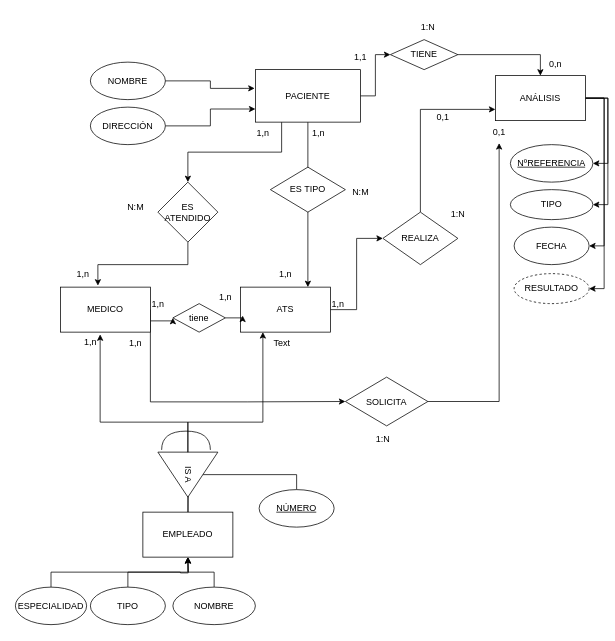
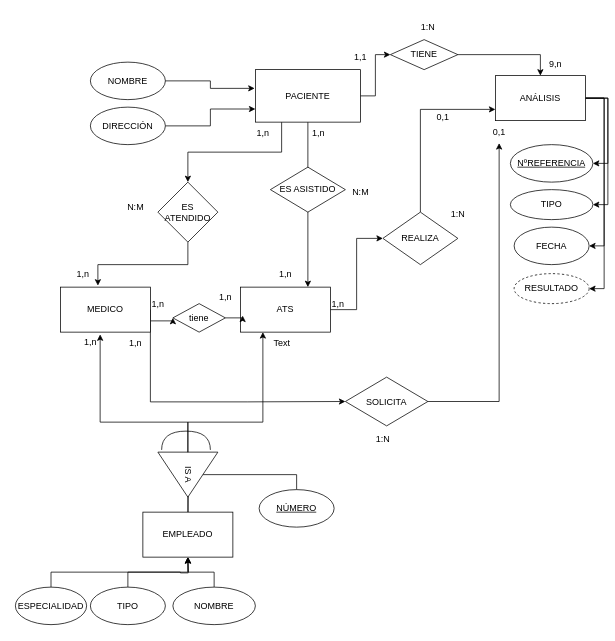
  <mxCell id="0" />
  <mxCell id="1" parent="0" />
  <mxCell id="2" style="edgeStyle=orthogonalEdgeStyle;rounded=0;orthogonalLoop=1;jettySize=auto;html=1;exitX=0.5;exitY=1;exitDx=0;exitDy=0;entryX=0.75;entryY=0;entryDx=0;entryDy=0;" edge="1" parent="1" source="5" target="10"><mxGeometry relative="1" as="geometry" /></mxCell>
  <mxCell id="3" style="edgeStyle=orthogonalEdgeStyle;rounded=0;orthogonalLoop=1;jettySize=auto;html=1;exitX=0.25;exitY=1;exitDx=0;exitDy=0;entryX=0.5;entryY=0;entryDx=0;entryDy=0;" edge="1" parent="1" source="5" target="36"><mxGeometry relative="1" as="geometry" /></mxCell>
  <mxCell id="4" style="edgeStyle=orthogonalEdgeStyle;rounded=0;orthogonalLoop=1;jettySize=auto;html=1;exitX=1;exitY=0.5;exitDx=0;exitDy=0;entryX=0;entryY=0.5;entryDx=0;entryDy=0;" edge="1" parent="1" source="5" target="60"><mxGeometry relative="1" as="geometry" /></mxCell>
  <mxCell id="5" value="PACIENTE" style="rounded=0;whiteSpace=wrap;html=1;" vertex="1" parent="1"><mxGeometry x="340" y="92" width="140" height="70" as="geometry" /></mxCell>
  <mxCell id="6" style="edgeStyle=orthogonalEdgeStyle;rounded=0;orthogonalLoop=1;jettySize=auto;html=1;exitX=1;exitY=0.5;exitDx=0;exitDy=0;entryX=0;entryY=0.5;entryDx=0;entryDy=0;" edge="1" parent="1" source="8" target="34"><mxGeometry relative="1" as="geometry"><Array as="points"><mxPoint x="200" y="535" /><mxPoint x="330" y="535" /></Array></mxGeometry></mxCell>
  <mxCell id="7" style="edgeStyle=orthogonalEdgeStyle;rounded=0;orthogonalLoop=1;jettySize=auto;html=1;exitX=1;exitY=0.75;exitDx=0;exitDy=0;entryX=0;entryY=0.5;entryDx=0;entryDy=0;" edge="1" parent="1" source="8" target="53"><mxGeometry relative="1" as="geometry" /></mxCell>
  <mxCell id="8" value="MEDICO" style="rounded=0;whiteSpace=wrap;html=1;" vertex="1" parent="1"><mxGeometry x="80" y="382" width="120" height="60" as="geometry" /></mxCell>
  <mxCell id="9" style="edgeStyle=orthogonalEdgeStyle;rounded=0;orthogonalLoop=1;jettySize=auto;html=1;exitX=1;exitY=0.5;exitDx=0;exitDy=0;entryX=0;entryY=0.5;entryDx=0;entryDy=0;" edge="1" parent="1" source="10" target="32"><mxGeometry relative="1" as="geometry" /></mxCell>
  <mxCell id="10" value="ATS" style="rounded=0;whiteSpace=wrap;html=1;" vertex="1" parent="1"><mxGeometry x="320" y="382" width="120" height="60" as="geometry" /></mxCell>
  <mxCell id="11" style="edgeStyle=orthogonalEdgeStyle;rounded=0;orthogonalLoop=1;jettySize=auto;html=1;exitX=1;exitY=0.5;exitDx=0;exitDy=0;entryX=0;entryY=0.75;entryDx=0;entryDy=0;" edge="1" parent="1" source="12" target="5"><mxGeometry relative="1" as="geometry" /></mxCell>
  <mxCell id="12" value="DIRECCIÓN" style="ellipse;whiteSpace=wrap;html=1;" vertex="1" parent="1"><mxGeometry x="120" y="142" width="100" height="50" as="geometry" /></mxCell>
  <mxCell id="13" value="NOMBRE" style="ellipse;whiteSpace=wrap;html=1;" vertex="1" parent="1"><mxGeometry x="120" y="82" width="100" height="50" as="geometry" /></mxCell>
  <mxCell id="14" style="edgeStyle=orthogonalEdgeStyle;rounded=0;orthogonalLoop=1;jettySize=auto;html=1;exitX=0.5;exitY=0;exitDx=0;exitDy=0;entryX=0.5;entryY=1;entryDx=0;entryDy=0;" edge="1" parent="1" source="15" target="39"><mxGeometry relative="1" as="geometry" /></mxCell>
  <mxCell id="15" value="ESPECIALIDAD" style="ellipse;whiteSpace=wrap;html=1;" vertex="1" parent="1"><mxGeometry x="20" y="782" width="95" height="50" as="geometry" /></mxCell>
  <mxCell id="16" style="edgeStyle=orthogonalEdgeStyle;rounded=0;orthogonalLoop=1;jettySize=auto;html=1;exitX=0.5;exitY=0;exitDx=0;exitDy=0;" edge="1" parent="1" source="17"><mxGeometry relative="1" as="geometry"><mxPoint x="250" y="742" as="targetPoint" /></mxGeometry></mxCell>
  <mxCell id="17" value="TIPO" style="ellipse;whiteSpace=wrap;html=1;" vertex="1" parent="1"><mxGeometry x="120" y="782" width="100" height="50" as="geometry" /></mxCell>
  <mxCell id="18" style="edgeStyle=orthogonalEdgeStyle;rounded=0;orthogonalLoop=1;jettySize=auto;html=1;exitX=0.5;exitY=0;exitDx=0;exitDy=0;" edge="1" parent="1" source="19"><mxGeometry relative="1" as="geometry"><mxPoint x="250" y="742" as="targetPoint" /></mxGeometry></mxCell>
  <mxCell id="19" value="NOMBRE" style="ellipse;whiteSpace=wrap;html=1;" vertex="1" parent="1"><mxGeometry x="230" y="782" width="110" height="50" as="geometry" /></mxCell>
  <mxCell id="20" style="edgeStyle=orthogonalEdgeStyle;rounded=0;orthogonalLoop=1;jettySize=auto;html=1;exitX=0.5;exitY=0;exitDx=0;exitDy=0;" edge="1" parent="1" source="21"><mxGeometry relative="1" as="geometry"><mxPoint x="250" y="742" as="targetPoint" /></mxGeometry></mxCell>
  <mxCell id="21" value="&lt;u&gt;NÚMERO&lt;/u&gt;" style="ellipse;whiteSpace=wrap;html=1;" vertex="1" parent="1"><mxGeometry x="345" y="652" width="100" height="50" as="geometry" /></mxCell>
  <mxCell id="22" value="&lt;u&gt;NºREFERENCIA&lt;/u&gt;" style="ellipse;whiteSpace=wrap;html=1;" vertex="1" parent="1"><mxGeometry x="680" y="192" width="110" height="50" as="geometry" /></mxCell>
  <mxCell id="23" style="edgeStyle=orthogonalEdgeStyle;rounded=0;orthogonalLoop=1;jettySize=auto;html=1;exitX=1;exitY=0.5;exitDx=0;exitDy=0;entryX=1;entryY=0.5;entryDx=0;entryDy=0;" edge="1" parent="1" source="27" target="22"><mxGeometry relative="1" as="geometry" /></mxCell>
  <mxCell id="24" style="edgeStyle=orthogonalEdgeStyle;rounded=0;orthogonalLoop=1;jettySize=auto;html=1;exitX=1;exitY=0.5;exitDx=0;exitDy=0;entryX=1;entryY=0.5;entryDx=0;entryDy=0;" edge="1" parent="1" source="27" target="29"><mxGeometry relative="1" as="geometry" /></mxCell>
  <mxCell id="25" style="edgeStyle=orthogonalEdgeStyle;rounded=0;orthogonalLoop=1;jettySize=auto;html=1;exitX=1;exitY=0.5;exitDx=0;exitDy=0;entryX=1;entryY=0.5;entryDx=0;entryDy=0;" edge="1" parent="1" source="27" target="28"><mxGeometry relative="1" as="geometry" /></mxCell>
  <mxCell id="26" style="edgeStyle=orthogonalEdgeStyle;rounded=0;orthogonalLoop=1;jettySize=auto;html=1;exitX=1;exitY=0.5;exitDx=0;exitDy=0;entryX=1;entryY=0.5;entryDx=0;entryDy=0;" edge="1" parent="1" source="27" target="61"><mxGeometry relative="1" as="geometry" /></mxCell>
  <mxCell id="27" value="ANÁLISIS" style="rounded=0;whiteSpace=wrap;html=1;" vertex="1" parent="1"><mxGeometry x="660" y="100" width="120" height="60" as="geometry" /></mxCell>
  <mxCell id="28" value="FECHA" style="ellipse;whiteSpace=wrap;html=1;" vertex="1" parent="1"><mxGeometry x="685" y="302" width="100" height="50" as="geometry" /></mxCell>
  <mxCell id="29" value="TIPO" style="ellipse;whiteSpace=wrap;html=1;" vertex="1" parent="1"><mxGeometry x="680" y="252" width="110" height="40" as="geometry" /></mxCell>
  <mxCell id="30" style="edgeStyle=orthogonalEdgeStyle;rounded=0;orthogonalLoop=1;jettySize=auto;html=1;exitX=1;exitY=0.5;exitDx=0;exitDy=0;entryX=-0.007;entryY=0.357;entryDx=0;entryDy=0;entryPerimeter=0;" edge="1" parent="1" source="13" target="5"><mxGeometry relative="1" as="geometry" /></mxCell>
  <mxCell id="31" style="edgeStyle=orthogonalEdgeStyle;rounded=0;orthogonalLoop=1;jettySize=auto;html=1;exitX=0.5;exitY=0;exitDx=0;exitDy=0;entryX=0;entryY=0.75;entryDx=0;entryDy=0;" edge="1" parent="1" source="32" target="27"><mxGeometry relative="1" as="geometry" /></mxCell>
  <mxCell id="32" value="REALIZA" style="rhombus;whiteSpace=wrap;html=1;" vertex="1" parent="1"><mxGeometry x="510" y="282" width="100" height="70" as="geometry" /></mxCell>
- <mxCell id="33" value="ES TIPO" style="rhombus;whiteSpace=wrap;html=1;" vertex="1" parent="1"><mxGeometry x="360" y="222" width="100" height="60" as="geometry" /></mxCell>
+ <mxCell id="33" value="ES ASISTIDO" style="rhombus;whiteSpace=wrap;html=1;" vertex="1" parent="1"><mxGeometry x="360" y="222" width="100" height="60" as="geometry" /></mxCell>
  <mxCell id="34" value="SOLICITA" style="rhombus;whiteSpace=wrap;html=1;" vertex="1" parent="1"><mxGeometry x="460" y="502" width="110" height="65" as="geometry" /></mxCell>
  <mxCell id="35" style="edgeStyle=orthogonalEdgeStyle;rounded=0;orthogonalLoop=1;jettySize=auto;html=1;exitX=1;exitY=0.5;exitDx=0;exitDy=0;" edge="1" parent="1" source="34" target="49"><mxGeometry relative="1" as="geometry" /></mxCell>
  <mxCell id="36" value="ES ATENDIDO" style="rhombus;whiteSpace=wrap;html=1;" vertex="1" parent="1"><mxGeometry x="210" y="242" width="80" height="80" as="geometry" /></mxCell>
  <mxCell id="37" style="edgeStyle=orthogonalEdgeStyle;rounded=0;orthogonalLoop=1;jettySize=auto;html=1;exitX=0.5;exitY=1;exitDx=0;exitDy=0;entryX=0.417;entryY=-0.033;entryDx=0;entryDy=0;entryPerimeter=0;" edge="1" parent="1" source="36" target="8"><mxGeometry relative="1" as="geometry" /></mxCell>
  <mxCell id="38" style="edgeStyle=orthogonalEdgeStyle;rounded=0;orthogonalLoop=1;jettySize=auto;html=1;exitX=0.5;exitY=0;exitDx=0;exitDy=0;entryX=0.25;entryY=1;entryDx=0;entryDy=0;" edge="1" parent="1" source="39" target="10"><mxGeometry relative="1" as="geometry"><Array as="points"><mxPoint x="250" y="562" /><mxPoint x="350" y="562" /></Array></mxGeometry></mxCell>
  <mxCell id="39" value="EMPLEADO" style="rounded=0;whiteSpace=wrap;html=1;" vertex="1" parent="1"><mxGeometry x="190" y="682" width="120" height="60" as="geometry" /></mxCell>
  <mxCell id="40" value="IS A" style="triangle;whiteSpace=wrap;html=1;rotation=90;" vertex="1" parent="1"><mxGeometry x="220" y="592" width="60" height="80" as="geometry" /></mxCell>
  <mxCell id="41" value="" style="shape=requiredInterface;html=1;verticalLabelPosition=bottom;sketch=0;direction=north;" vertex="1" parent="1"><mxGeometry x="215" y="574" width="65" height="25" as="geometry" /></mxCell>
  <mxCell id="42" style="edgeStyle=orthogonalEdgeStyle;rounded=0;orthogonalLoop=1;jettySize=auto;html=1;exitX=0;exitY=0.5;exitDx=0;exitDy=0;entryX=0.442;entryY=1.05;entryDx=0;entryDy=0;entryPerimeter=0;" edge="1" parent="1" source="40" target="8"><mxGeometry relative="1" as="geometry"><Array as="points"><mxPoint x="250" y="562" /><mxPoint x="133" y="562" /></Array></mxGeometry></mxCell>
  <mxCell id="43" value="1,n" style="text;html=1;align=center;verticalAlign=middle;resizable=0;points=[];autosize=1;strokeColor=none;fillColor=none;" vertex="1" parent="1"><mxGeometry x="330" y="162" width="40" height="30" as="geometry" /></mxCell>
  <mxCell id="44" value="1,n" style="text;html=1;align=center;verticalAlign=middle;resizable=0;points=[];autosize=1;strokeColor=none;fillColor=none;" vertex="1" parent="1"><mxGeometry x="90" y="350" width="40" height="30" as="geometry" /></mxCell>
  <mxCell id="45" value="1,n" style="text;html=1;align=center;verticalAlign=middle;resizable=0;points=[];autosize=1;strokeColor=none;fillColor=none;" vertex="1" parent="1"><mxGeometry x="404" y="162" width="40" height="30" as="geometry" /></mxCell>
  <mxCell id="46" value="1,n" style="text;html=1;align=center;verticalAlign=middle;resizable=0;points=[];autosize=1;strokeColor=none;fillColor=none;" vertex="1" parent="1"><mxGeometry x="360" y="350" width="40" height="30" as="geometry" /></mxCell>
  <mxCell id="47" value="1,n" style="text;html=1;align=center;verticalAlign=middle;resizable=0;points=[];autosize=1;strokeColor=none;fillColor=none;" vertex="1" parent="1"><mxGeometry x="430" y="390" width="40" height="30" as="geometry" /></mxCell>
  <mxCell id="48" value="0,1" style="text;html=1;align=center;verticalAlign=middle;resizable=0;points=[];autosize=1;strokeColor=none;fillColor=none;" vertex="1" parent="1"><mxGeometry x="570" y="140" width="40" height="30" as="geometry" /></mxCell>
  <mxCell id="49" value="0,1" style="text;html=1;align=center;verticalAlign=middle;resizable=0;points=[];autosize=1;strokeColor=none;fillColor=none;" vertex="1" parent="1"><mxGeometry x="645" y="160" width="40" height="30" as="geometry" /></mxCell>
  <mxCell id="50" value="1,n" style="text;html=1;align=center;verticalAlign=middle;resizable=0;points=[];autosize=1;strokeColor=none;fillColor=none;" vertex="1" parent="1"><mxGeometry x="160" y="442" width="40" height="30" as="geometry" /></mxCell>
  <mxCell id="51" value="1,n" style="text;html=1;align=center;verticalAlign=middle;resizable=0;points=[];autosize=1;strokeColor=none;fillColor=none;" vertex="1" parent="1"><mxGeometry x="100" y="440" width="40" height="30" as="geometry" /></mxCell>
  <mxCell id="52" value="Text" style="text;html=1;align=center;verticalAlign=middle;resizable=0;points=[];autosize=1;strokeColor=none;fillColor=none;" vertex="1" parent="1"><mxGeometry x="350" y="442" width="50" height="30" as="geometry" /></mxCell>
  <mxCell id="53" value="tiene" style="rhombus;whiteSpace=wrap;html=1;" vertex="1" parent="1"><mxGeometry x="230" y="404" width="70" height="38" as="geometry" /></mxCell>
  <mxCell id="54" style="edgeStyle=orthogonalEdgeStyle;rounded=0;orthogonalLoop=1;jettySize=auto;html=1;exitX=1;exitY=0.5;exitDx=0;exitDy=0;entryX=0.025;entryY=0.633;entryDx=0;entryDy=0;entryPerimeter=0;" edge="1" parent="1" source="53" target="10"><mxGeometry relative="1" as="geometry" /></mxCell>
  <mxCell id="55" value="1,n" style="text;html=1;align=center;verticalAlign=middle;resizable=0;points=[];autosize=1;strokeColor=none;fillColor=none;" vertex="1" parent="1"><mxGeometry x="190" y="390" width="40" height="30" as="geometry" /></mxCell>
  <mxCell id="56" value="1,n" style="text;html=1;align=center;verticalAlign=middle;resizable=0;points=[];autosize=1;strokeColor=none;fillColor=none;" vertex="1" parent="1"><mxGeometry x="280" y="380" width="40" height="30" as="geometry" /></mxCell>
  <mxCell id="57" value="N:M" style="text;html=1;align=center;verticalAlign=middle;resizable=0;points=[];autosize=1;strokeColor=none;fillColor=none;" vertex="1" parent="1"><mxGeometry x="155" y="260" width="50" height="30" as="geometry" /></mxCell>
  <mxCell id="58" value="N:M" style="text;html=1;align=center;verticalAlign=middle;resizable=0;points=[];autosize=1;strokeColor=none;fillColor=none;" vertex="1" parent="1"><mxGeometry x="455" y="240" width="50" height="30" as="geometry" /></mxCell>
  <mxCell id="59" style="edgeStyle=orthogonalEdgeStyle;rounded=0;orthogonalLoop=1;jettySize=auto;html=1;exitX=1;exitY=0.5;exitDx=0;exitDy=0;entryX=0.5;entryY=0;entryDx=0;entryDy=0;" edge="1" parent="1" source="60" target="27"><mxGeometry relative="1" as="geometry" /></mxCell>
  <mxCell id="60" value="TIENE" style="rhombus;whiteSpace=wrap;html=1;" vertex="1" parent="1"><mxGeometry x="520" y="52" width="90" height="40" as="geometry" /></mxCell>
  <mxCell id="61" value="RESULTADO" style="ellipse;whiteSpace=wrap;html=1;dashed=1;" vertex="1" parent="1"><mxGeometry x="685" y="364" width="100" height="40" as="geometry" /></mxCell>
  <mxCell id="62" value="1:N" style="text;html=1;align=center;verticalAlign=middle;resizable=0;points=[];autosize=1;strokeColor=none;fillColor=none;" vertex="1" parent="1"><mxGeometry x="490" y="570" width="40" height="30" as="geometry" /></mxCell>
  <mxCell id="63" value="1:N" style="text;html=1;align=center;verticalAlign=middle;resizable=0;points=[];autosize=1;strokeColor=none;fillColor=none;" vertex="1" parent="1"><mxGeometry x="590" y="270" width="40" height="30" as="geometry" /></mxCell>
  <mxCell id="64" value="1,1" style="text;html=1;align=center;verticalAlign=middle;resizable=0;points=[];autosize=1;strokeColor=none;fillColor=none;" vertex="1" parent="1"><mxGeometry x="460" y="60" width="40" height="30" as="geometry" /></mxCell>
  <mxCell id="65" value="1:N" style="text;html=1;align=center;verticalAlign=middle;resizable=0;points=[];autosize=1;strokeColor=none;fillColor=none;" vertex="1" parent="1"><mxGeometry x="550" y="20" width="40" height="30" as="geometry" /></mxCell>
- <mxCell id="66" value="0,n" style="text;html=1;align=center;verticalAlign=middle;resizable=0;points=[];autosize=1;strokeColor=none;fillColor=none;" vertex="1" parent="1"><mxGeometry x="720" y="70" width="40" height="30" as="geometry" /></mxCell>
+ <mxCell id="66" value="9,n" style="text;html=1;align=center;verticalAlign=middle;resizable=0;points=[];autosize=1;strokeColor=none;fillColor=none;" vertex="1" parent="1"><mxGeometry x="720" y="70" width="40" height="30" as="geometry" /></mxCell>
